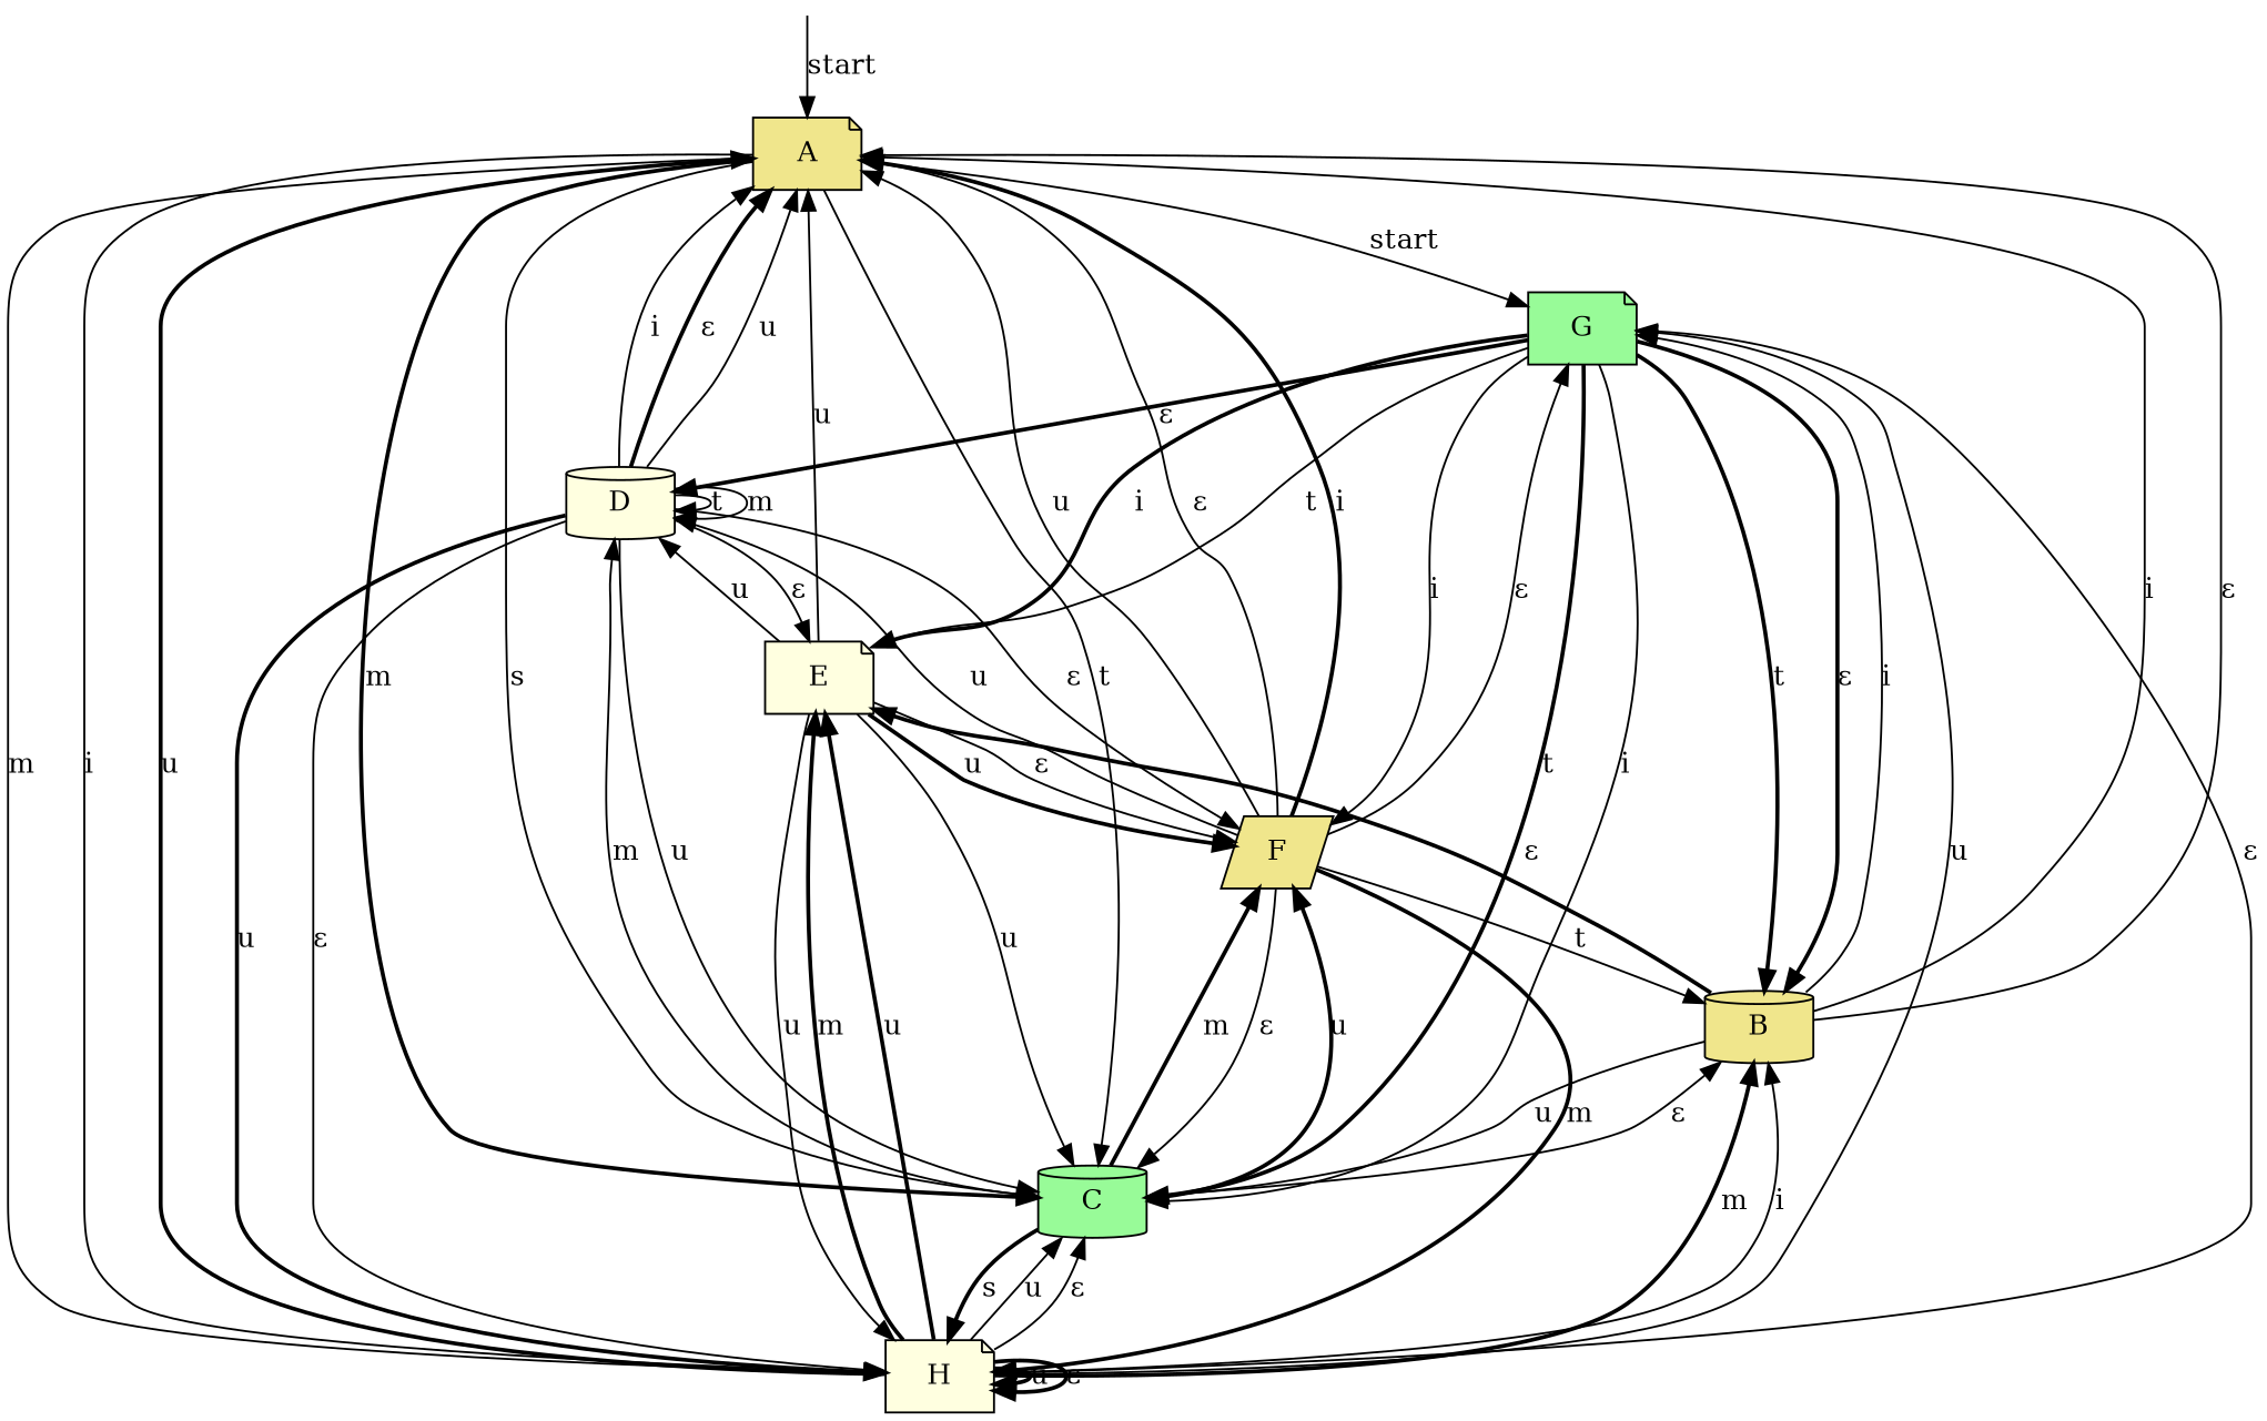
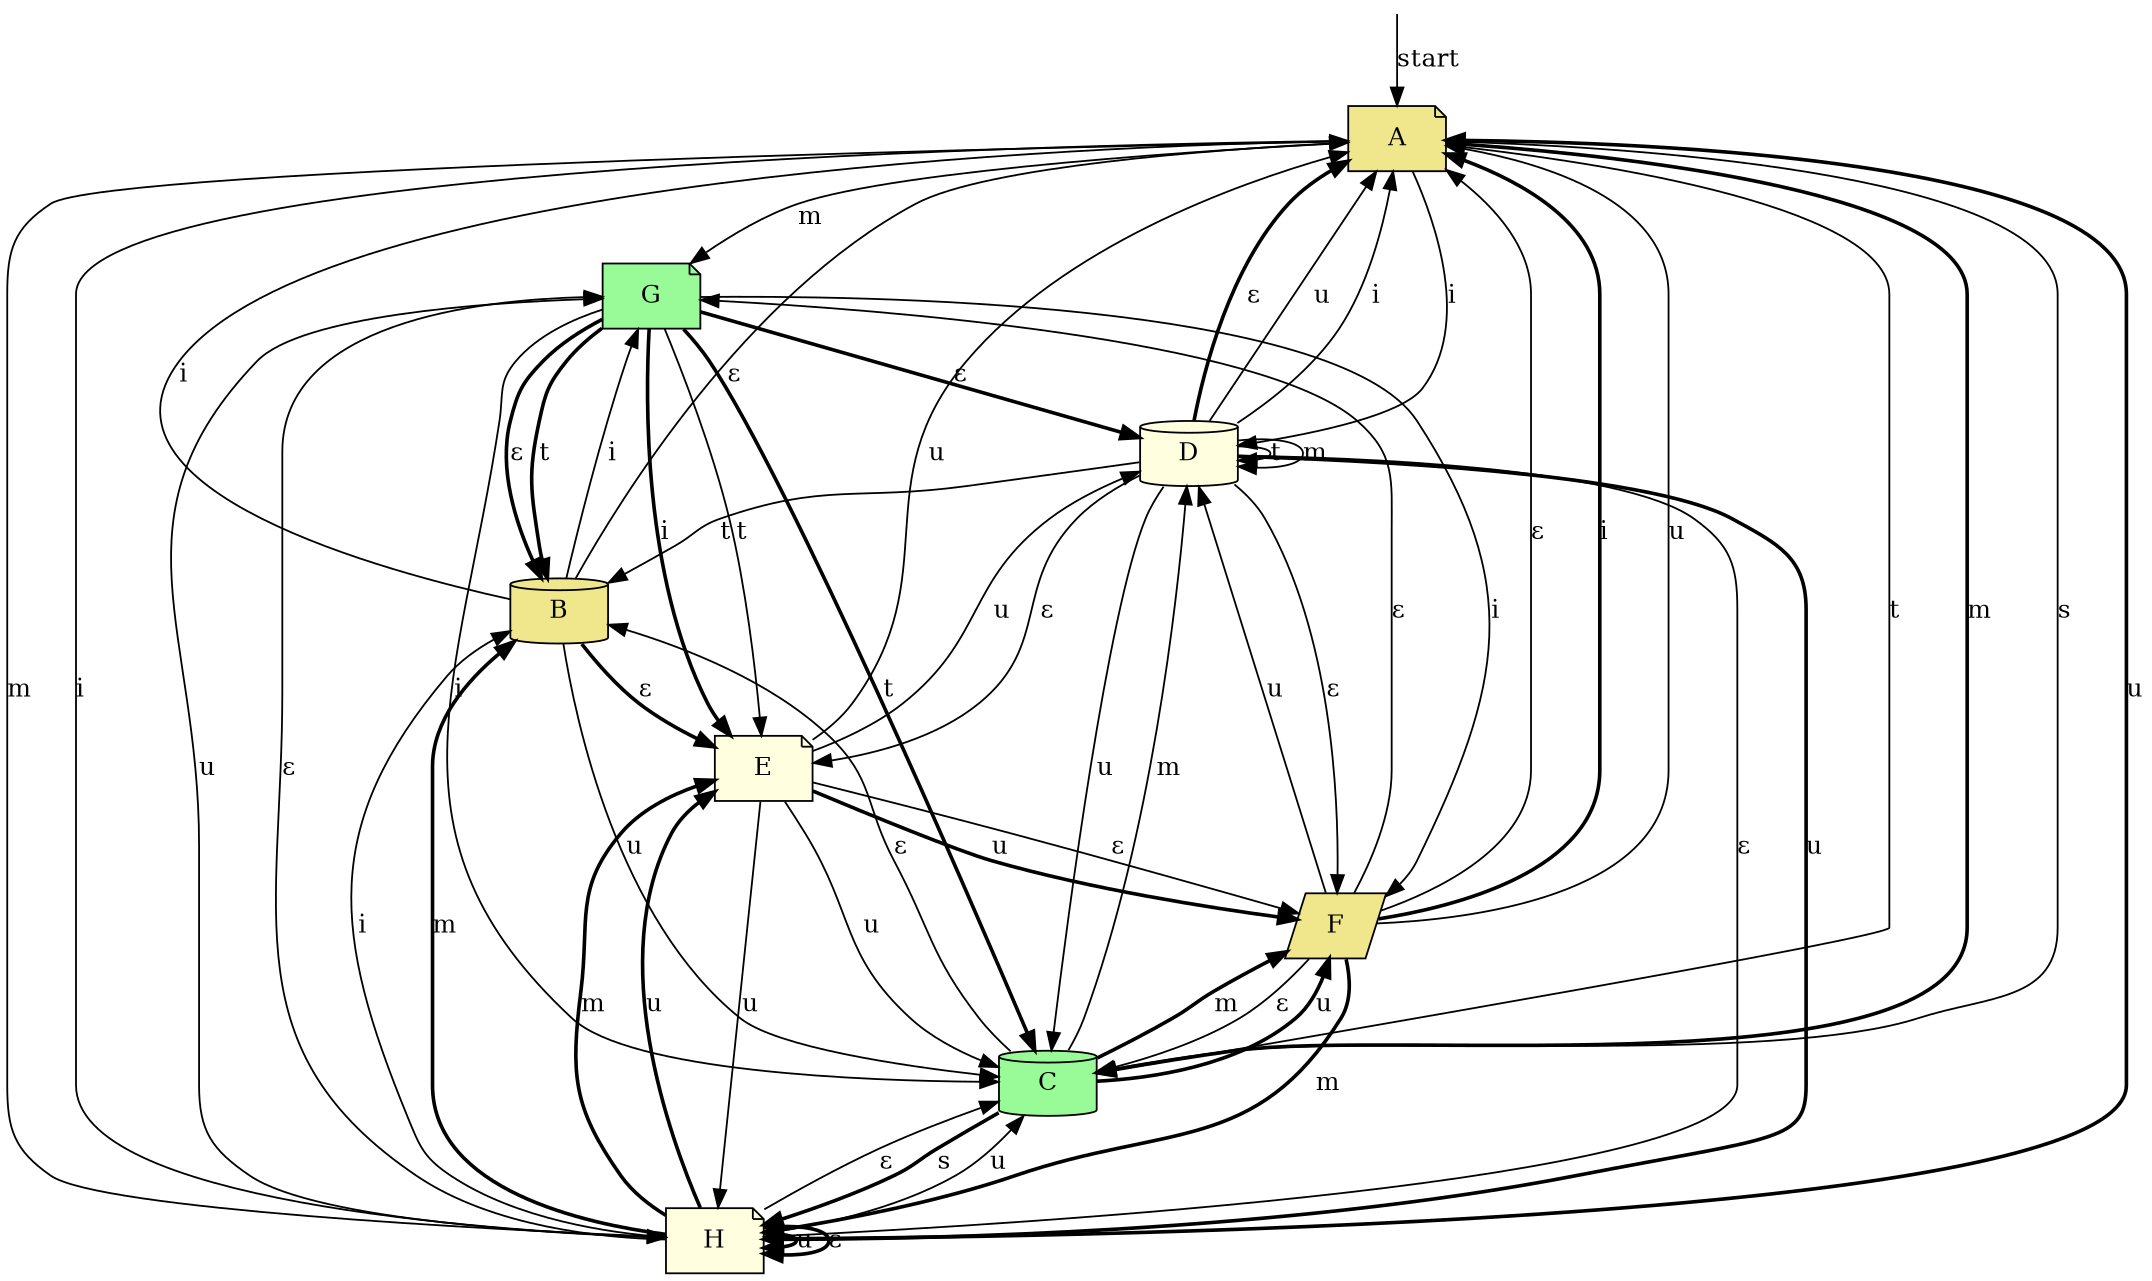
  digraph {
    rankdir=TB
    node [shape=note style=filled fillcolor=khaki]
    edge [style=solid]
    __start [shape=point style=invis fillcolor=""]
    A
    G [fillcolor=palegreen]
    D [fillcolor=lightyellow shape=cylinder]
    H [fillcolor=lightyellow]
    C [fillcolor=palegreen shape=cylinder]
    F [shape=parallelogram]
    E [fillcolor=lightyellow]
    B [shape=cylinder]
    __start -> A [label=start]
-   A -> G [label=start]
+   A -> G [label=m]
+   A -> D [label=i]
    A -> H [label=m]
    A -> H [label=i]
    A -> C [label=t]
    A -> C [label=m style=bold]
    A -> C [label=s]
    G -> D [label="&epsilon;" style=bold]
    G -> C [label=i]
    G -> C [label=t style=bold]
    G -> F [label=i]
    G -> E [label=i style=bold]
    G -> E [label=t]
    G -> B [label=t style=bold]
    G -> B [label="&epsilon;" style=bold]
    D -> A [label="&epsilon;" style=bold]
    D -> A [label=u]
    D -> A [label=i]
    D -> D [label=t]
    D -> D [label=m]
    D -> H [label="&epsilon;"]
    D -> H [label=u style=bold]
    D -> C [label=u]
    D -> F [label="&epsilon;"]
    D -> E [label="&epsilon;"]
-   F -> B [label=t]
+   D -> B [label=t]
    H -> A [label=u style=bold]
    H -> G [label=u]
    H -> G [label="&epsilon;"]
    H -> H [label=u style=bold]
    H -> H [label="&epsilon;" style=bold]
    H -> C [label=u]
    H -> C [label="&epsilon;"]
    H -> E [label=m style=bold]
    H -> E [label=u style=bold]
    H -> B [label=m style=bold]
    H -> B [label=i]
    C -> D [label=m]
    C -> H [label=s style=bold]
    C -> F [label=u style=bold]
    C -> F [label=m style=bold]
    C -> B [label="&epsilon;"]
    F -> A [label="&epsilon;"]
    F -> A [label=i style=bold]
    F -> A [label=u]
    F -> G [label="&epsilon;"]
    F -> D [label=u]
    F -> H [label=m style=bold]
    F -> C [label="&epsilon;"]
    E -> A [label=u]
    E -> D [label=u]
    E -> H [label=u]
    E -> C [label=u]
    E -> F [label="&epsilon;"]
    E -> F [label=u style=bold]
    B -> A [label="&epsilon;"]
    B -> A [label=i]
    B -> G [label=i]
    B -> C [label=u]
    B -> E [label="&epsilon;" style=bold]
  }
